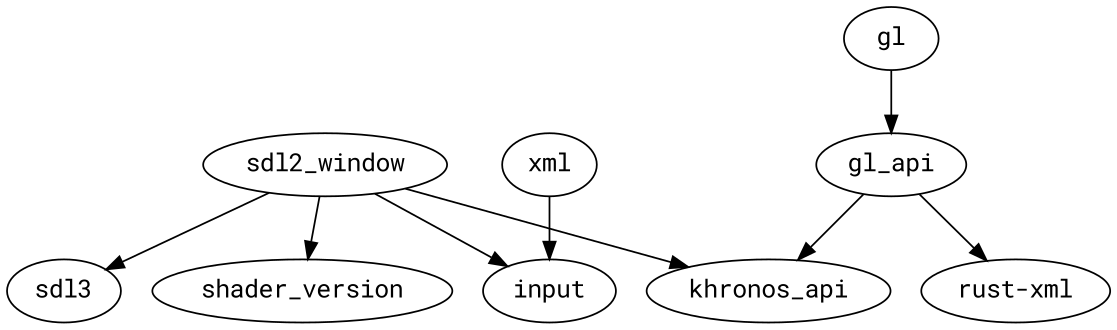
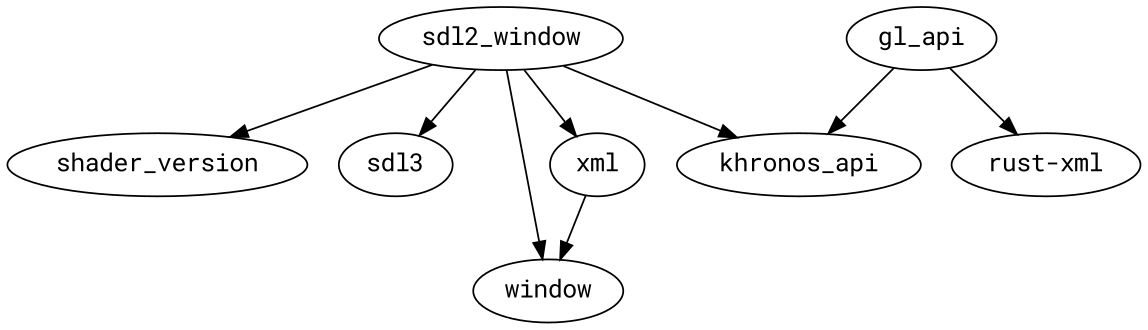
  digraph {
    fontname="Roboto Mono"
    node [fontname="Roboto Mono"]
    edge [fontname="Roboto Mono"]
    n1 [label=sdl2_window]
    n2 [label=shader_version]
    n3 [label=sdl3]
-   n4 [label=input]
+   n4 [label=window]
    n5 [label=xml]
    n6 [label=khronos_api]
-   n7 [label=gl]
    n8 [label=gl_api]
    n9 [label="rust-xml"]
    n1 -> n2
    n1 -> n3
    n1 -> n4
+   n1 -> n5
    n1 -> n6
    n5 -> n4
-   n7 -> n8
    n8 -> n6
    n8 -> n9
  }
